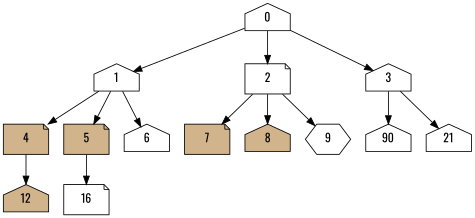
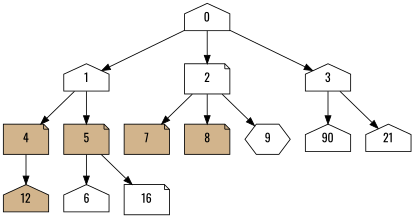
  digraph {
    fontname=Oswald
    node [Weight=25 fillcolor=white fontname=Oswald shape=house style=filled]
    edge [Weight=6 fontname=Oswald]
    0 [Weight=55]
    1 [Weight=70]
    2 [Weight=90 shape=note]
    3 [Weight=95]
    4 [Weight=40 fillcolor=tan shape=note]
    5 [fillcolor=tan shape=note]
    6 [Weight=85]
    7 [Weight=75 fillcolor=tan shape=note]
-   8 [Weight=45 fillcolor=tan]
+   8 [Weight=45 fillcolor=tan shape=note]
    9 [shape=hexagon]
    n11 [Weight=30 label=90]
    n12 [Weight=65 label=21]
    n13 [Weight=50 fillcolor=tan label=12]
    n14 [Weight=60 label=16 shape=note]
    0 -> 1 [Weight=10]
    0 -> 2 [Weight=8]
    0 -> 3 [Weight=5]
    1 -> 4 [Weight=12]
    1 -> 5
-   1 -> 6 [Weight=4]
+   5 -> 6 [Weight=4]
    2 -> 7
    2 -> 8 [Weight=4]
    2 -> 9 [Weight=9]
    3 -> n11 [Weight=5]
    3 -> n12 [Weight=3]
    4 -> n13 [Weight=7]
    5 -> n14
  }
